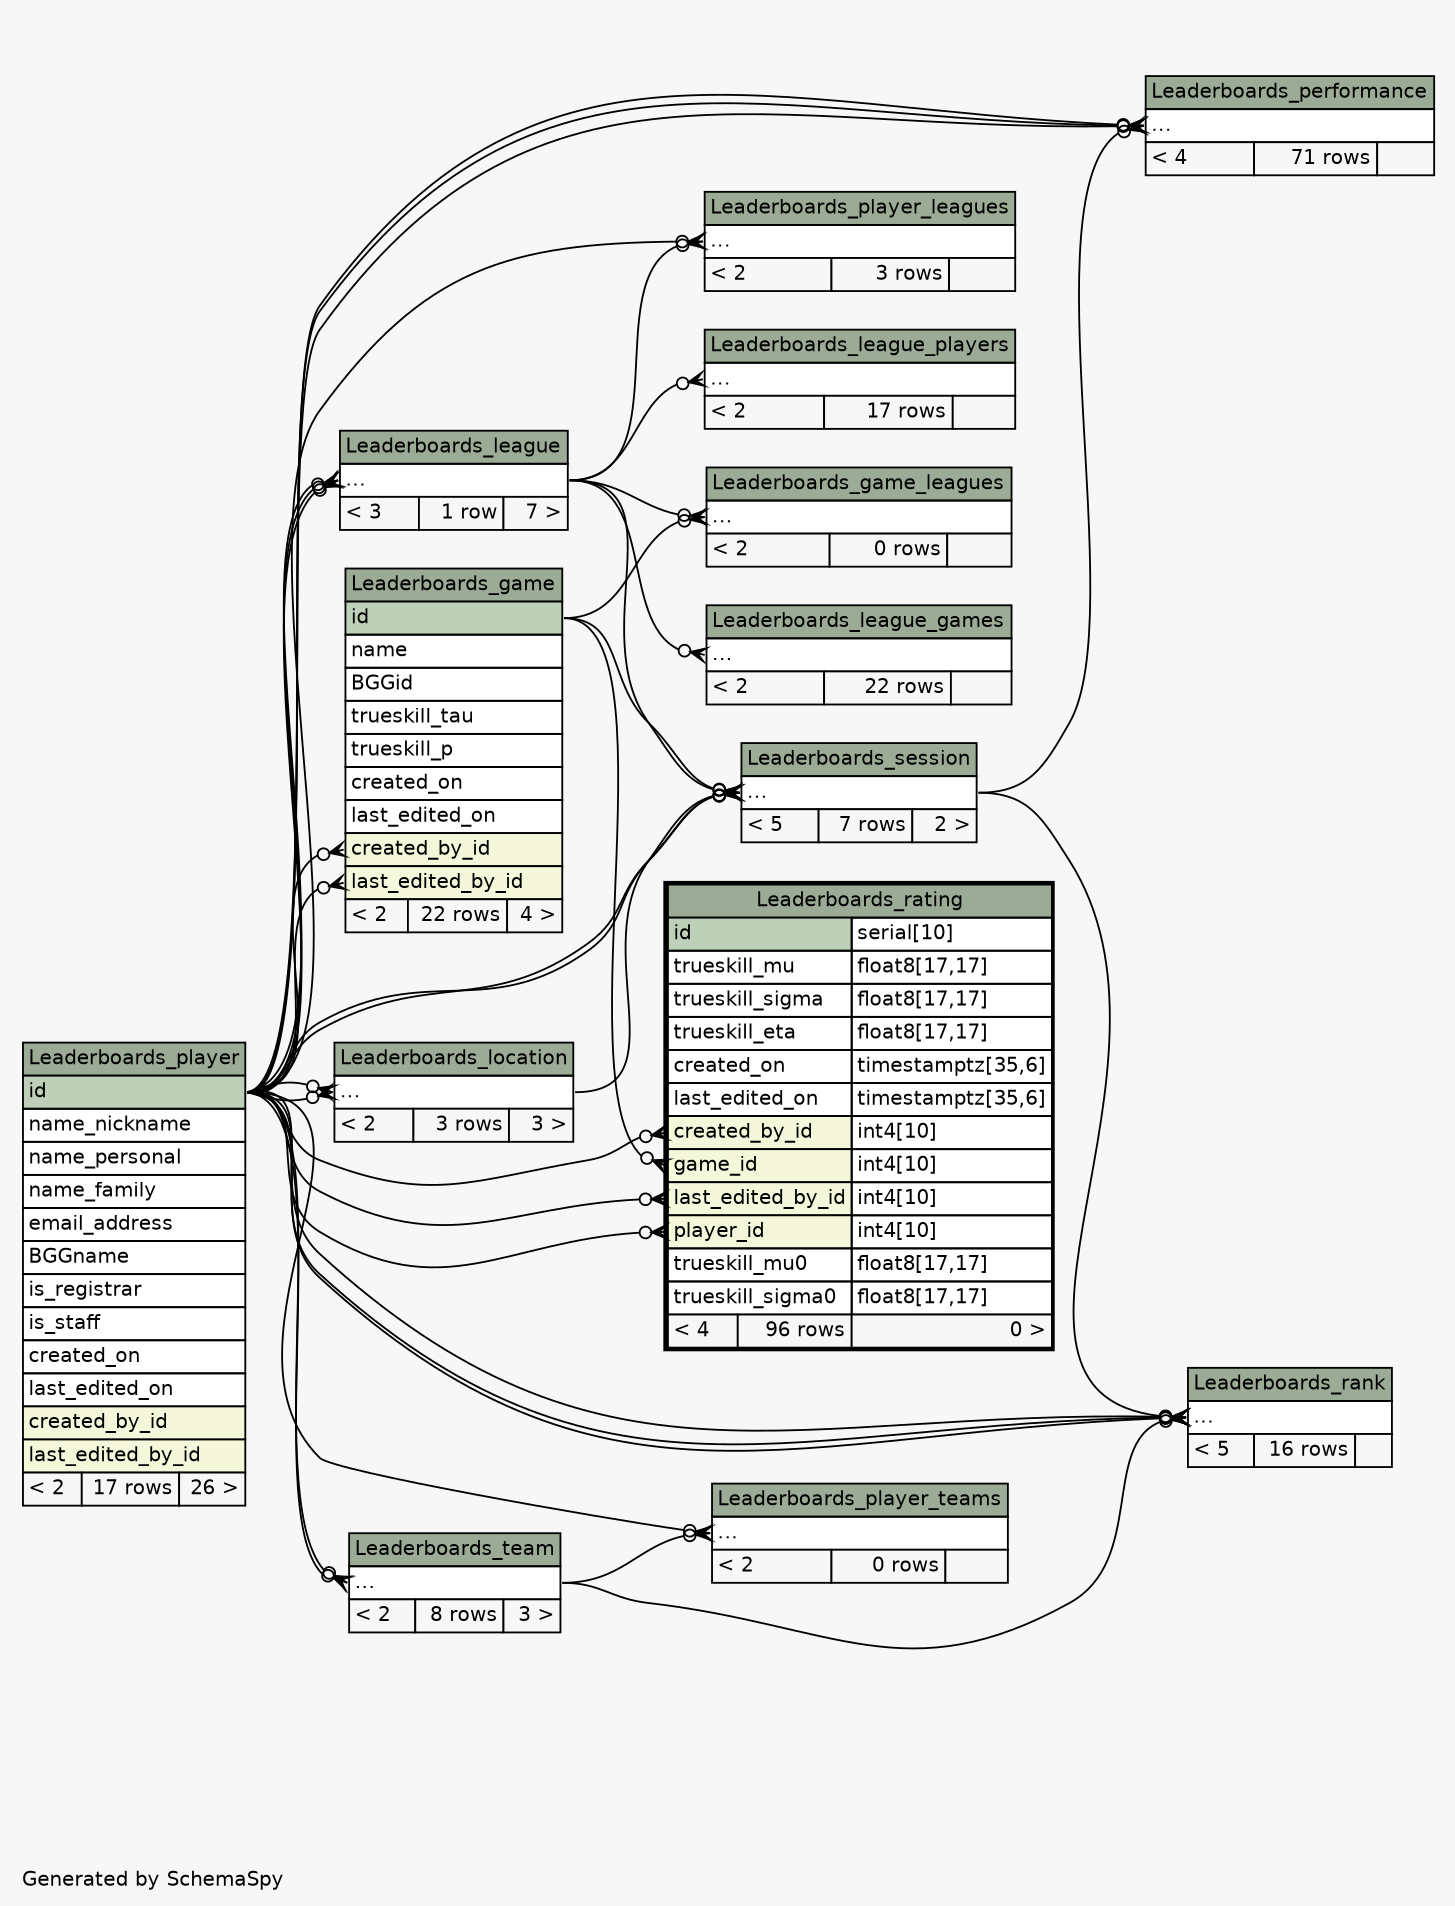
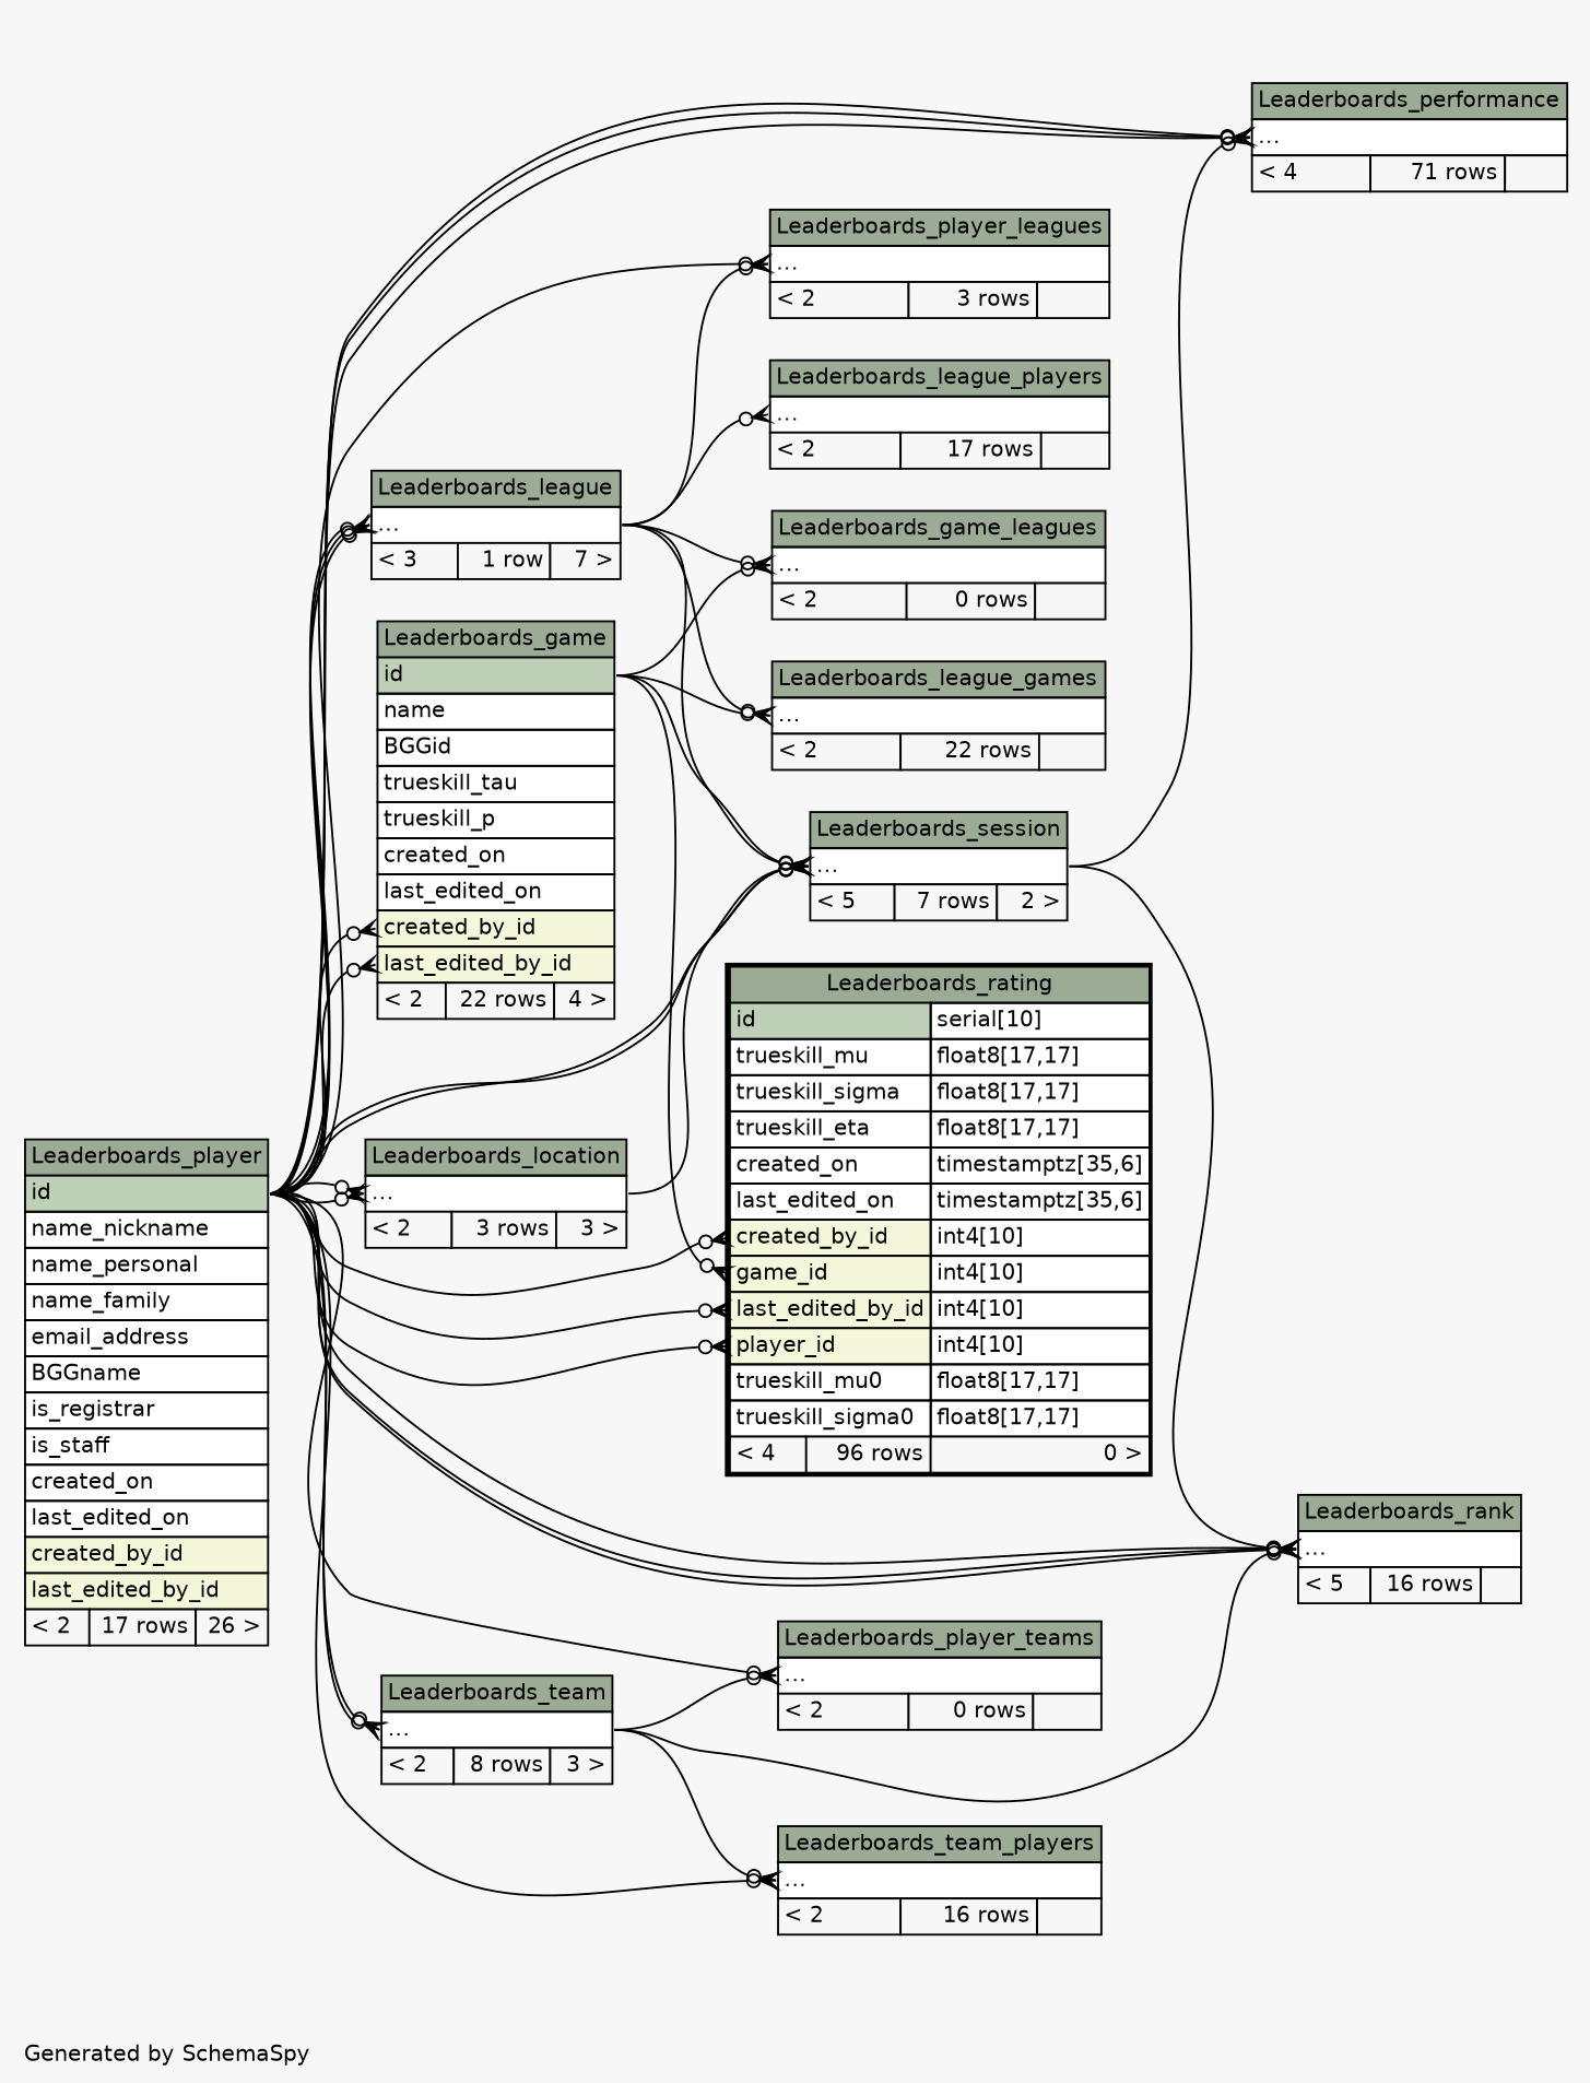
  digraph {
    bgcolor="#f7f7f7"
    fontname=Helvetica
    fontsize=11
    label="\nGenerated by SchemaSpy"
    labeljust=l
    nodesep=0.18
    rankdir=RL
    ranksep=0.46
    node [fontname=Helvetica fontsize=11 shape=plaintext]
    edge [arrowhead=none arrowsize=0.8 arrowtail=crowodot dir=back headport="id:e" tailport="elipses:w"]
    n1 [label=<     <TABLE BORDER="0" CELLBORDER="1" CELLSPACING="0" BGCOLOR="#ffffff">       <TR><TD COLSPAN="3" BGCOLOR="#9bab96" ALIGN="CENTER">Leaderboards_game</TD></TR>       <TR><TD PORT="id" COLSPAN="3" BGCOLOR="#bed1b8" ALIGN="LEFT">id</TD></TR>       <TR><TD PORT="name" COLSPAN="3" ALIGN="LEFT">name</TD></TR>       <TR><TD PORT="BGGid" COLSPAN="3" ALIGN="LEFT">BGGid</TD></TR>       <TR><TD PORT="trueskill_tau" COLSPAN="3" ALIGN="LEFT">trueskill_tau</TD></TR>       <TR><TD PORT="trueskill_p" COLSPAN="3" ALIGN="LEFT">trueskill_p</TD></TR>       <TR><TD PORT="created_on" COLSPAN="3" ALIGN="LEFT">created_on</TD></TR>       <TR><TD PORT="last_edited_on" COLSPAN="3" ALIGN="LEFT">last_edited_on</TD></TR>       <TR><TD PORT="created_by_id" COLSPAN="3" BGCOLOR="#f4f7da" ALIGN="LEFT">created_by_id</TD></TR>       <TR><TD PORT="last_edited_by_id" COLSPAN="3" BGCOLOR="#f4f7da" ALIGN="LEFT">last_edited_by_id</TD></TR>       <TR><TD ALIGN="LEFT" BGCOLOR="#f7f7f7">&lt; 2</TD><TD ALIGN="RIGHT" BGCOLOR="#f7f7f7">22 rows</TD><TD ALIGN="RIGHT" BGCOLOR="#f7f7f7">4 &gt;</TD></TR>     </TABLE>>]
    n2 [label=<     <TABLE BORDER="0" CELLBORDER="1" CELLSPACING="0" BGCOLOR="#ffffff">       <TR><TD COLSPAN="3" BGCOLOR="#9bab96" ALIGN="CENTER">Leaderboards_player</TD></TR>       <TR><TD PORT="id" COLSPAN="3" BGCOLOR="#bed1b8" ALIGN="LEFT">id</TD></TR>       <TR><TD PORT="name_nickname" COLSPAN="3" ALIGN="LEFT">name_nickname</TD></TR>       <TR><TD PORT="name_personal" COLSPAN="3" ALIGN="LEFT">name_personal</TD></TR>       <TR><TD PORT="name_family" COLSPAN="3" ALIGN="LEFT">name_family</TD></TR>       <TR><TD PORT="email_address" COLSPAN="3" ALIGN="LEFT">email_address</TD></TR>       <TR><TD PORT="BGGname" COLSPAN="3" ALIGN="LEFT">BGGname</TD></TR>       <TR><TD PORT="is_registrar" COLSPAN="3" ALIGN="LEFT">is_registrar</TD></TR>       <TR><TD PORT="is_staff" COLSPAN="3" ALIGN="LEFT">is_staff</TD></TR>       <TR><TD PORT="created_on" COLSPAN="3" ALIGN="LEFT">created_on</TD></TR>       <TR><TD PORT="last_edited_on" COLSPAN="3" ALIGN="LEFT">last_edited_on</TD></TR>       <TR><TD PORT="created_by_id" COLSPAN="3" BGCOLOR="#f4f7da" ALIGN="LEFT">created_by_id</TD></TR>       <TR><TD PORT="last_edited_by_id" COLSPAN="3" BGCOLOR="#f4f7da" ALIGN="LEFT">last_edited_by_id</TD></TR>       <TR><TD ALIGN="LEFT" BGCOLOR="#f7f7f7">&lt; 2</TD><TD ALIGN="RIGHT" BGCOLOR="#f7f7f7">17 rows</TD><TD ALIGN="RIGHT" BGCOLOR="#f7f7f7">26 &gt;</TD></TR>     </TABLE>>]
    n3 [label=<     <TABLE BORDER="0" CELLBORDER="1" CELLSPACING="0" BGCOLOR="#ffffff">       <TR><TD COLSPAN="3" BGCOLOR="#9bab96" ALIGN="CENTER">Leaderboards_game_leagues</TD></TR>       <TR><TD PORT="elipses" COLSPAN="3" ALIGN="LEFT">...</TD></TR>       <TR><TD ALIGN="LEFT" BGCOLOR="#f7f7f7">&lt; 2</TD><TD ALIGN="RIGHT" BGCOLOR="#f7f7f7">0 rows</TD><TD ALIGN="RIGHT" BGCOLOR="#f7f7f7">  </TD></TR>     </TABLE>>]
    n4 [label=<     <TABLE BORDER="0" CELLBORDER="1" CELLSPACING="0" BGCOLOR="#ffffff">       <TR><TD COLSPAN="3" BGCOLOR="#9bab96" ALIGN="CENTER">Leaderboards_league</TD></TR>       <TR><TD PORT="elipses" COLSPAN="3" ALIGN="LEFT">...</TD></TR>       <TR><TD ALIGN="LEFT" BGCOLOR="#f7f7f7">&lt; 3</TD><TD ALIGN="RIGHT" BGCOLOR="#f7f7f7">1 row</TD><TD ALIGN="RIGHT" BGCOLOR="#f7f7f7">7 &gt;</TD></TR>     </TABLE>>]
    n5 [label=<     <TABLE BORDER="0" CELLBORDER="1" CELLSPACING="0" BGCOLOR="#ffffff">       <TR><TD COLSPAN="3" BGCOLOR="#9bab96" ALIGN="CENTER">Leaderboards_league_games</TD></TR>       <TR><TD PORT="elipses" COLSPAN="3" ALIGN="LEFT">...</TD></TR>       <TR><TD ALIGN="LEFT" BGCOLOR="#f7f7f7">&lt; 2</TD><TD ALIGN="RIGHT" BGCOLOR="#f7f7f7">22 rows</TD><TD ALIGN="RIGHT" BGCOLOR="#f7f7f7">  </TD></TR>     </TABLE>>]
    n6 [label=<     <TABLE BORDER="0" CELLBORDER="1" CELLSPACING="0" BGCOLOR="#ffffff">       <TR><TD COLSPAN="3" BGCOLOR="#9bab96" ALIGN="CENTER">Leaderboards_league_players</TD></TR>       <TR><TD PORT="elipses" COLSPAN="3" ALIGN="LEFT">...</TD></TR>       <TR><TD ALIGN="LEFT" BGCOLOR="#f7f7f7">&lt; 2</TD><TD ALIGN="RIGHT" BGCOLOR="#f7f7f7">17 rows</TD><TD ALIGN="RIGHT" BGCOLOR="#f7f7f7">  </TD></TR>     </TABLE>>]
    n7 [label=<     <TABLE BORDER="0" CELLBORDER="1" CELLSPACING="0" BGCOLOR="#ffffff">       <TR><TD COLSPAN="3" BGCOLOR="#9bab96" ALIGN="CENTER">Leaderboards_location</TD></TR>       <TR><TD PORT="elipses" COLSPAN="3" ALIGN="LEFT">...</TD></TR>       <TR><TD ALIGN="LEFT" BGCOLOR="#f7f7f7">&lt; 2</TD><TD ALIGN="RIGHT" BGCOLOR="#f7f7f7">3 rows</TD><TD ALIGN="RIGHT" BGCOLOR="#f7f7f7">3 &gt;</TD></TR>     </TABLE>>]
    n8 [label=<     <TABLE BORDER="0" CELLBORDER="1" CELLSPACING="0" BGCOLOR="#ffffff">       <TR><TD COLSPAN="3" BGCOLOR="#9bab96" ALIGN="CENTER">Leaderboards_performance</TD></TR>       <TR><TD PORT="elipses" COLSPAN="3" ALIGN="LEFT">...</TD></TR>       <TR><TD ALIGN="LEFT" BGCOLOR="#f7f7f7">&lt; 4</TD><TD ALIGN="RIGHT" BGCOLOR="#f7f7f7">71 rows</TD><TD ALIGN="RIGHT" BGCOLOR="#f7f7f7">  </TD></TR>     </TABLE>>]
    n9 [label=<     <TABLE BORDER="0" CELLBORDER="1" CELLSPACING="0" BGCOLOR="#ffffff">       <TR><TD COLSPAN="3" BGCOLOR="#9bab96" ALIGN="CENTER">Leaderboards_session</TD></TR>       <TR><TD PORT="elipses" COLSPAN="3" ALIGN="LEFT">...</TD></TR>       <TR><TD ALIGN="LEFT" BGCOLOR="#f7f7f7">&lt; 5</TD><TD ALIGN="RIGHT" BGCOLOR="#f7f7f7">7 rows</TD><TD ALIGN="RIGHT" BGCOLOR="#f7f7f7">2 &gt;</TD></TR>     </TABLE>>]
    n10 [label=<     <TABLE BORDER="0" CELLBORDER="1" CELLSPACING="0" BGCOLOR="#ffffff">       <TR><TD COLSPAN="3" BGCOLOR="#9bab96" ALIGN="CENTER">Leaderboards_player_leagues</TD></TR>       <TR><TD PORT="elipses" COLSPAN="3" ALIGN="LEFT">...</TD></TR>       <TR><TD ALIGN="LEFT" BGCOLOR="#f7f7f7">&lt; 2</TD><TD ALIGN="RIGHT" BGCOLOR="#f7f7f7">3 rows</TD><TD ALIGN="RIGHT" BGCOLOR="#f7f7f7">  </TD></TR>     </TABLE>>]
    n11 [label=<     <TABLE BORDER="0" CELLBORDER="1" CELLSPACING="0" BGCOLOR="#ffffff">       <TR><TD COLSPAN="3" BGCOLOR="#9bab96" ALIGN="CENTER">Leaderboards_player_teams</TD></TR>       <TR><TD PORT="elipses" COLSPAN="3" ALIGN="LEFT">...</TD></TR>       <TR><TD ALIGN="LEFT" BGCOLOR="#f7f7f7">&lt; 2</TD><TD ALIGN="RIGHT" BGCOLOR="#f7f7f7">0 rows</TD><TD ALIGN="RIGHT" BGCOLOR="#f7f7f7">  </TD></TR>     </TABLE>>]
    n12 [label=<     <TABLE BORDER="0" CELLBORDER="1" CELLSPACING="0" BGCOLOR="#ffffff">       <TR><TD COLSPAN="3" BGCOLOR="#9bab96" ALIGN="CENTER">Leaderboards_team</TD></TR>       <TR><TD PORT="elipses" COLSPAN="3" ALIGN="LEFT">...</TD></TR>       <TR><TD ALIGN="LEFT" BGCOLOR="#f7f7f7">&lt; 2</TD><TD ALIGN="RIGHT" BGCOLOR="#f7f7f7">8 rows</TD><TD ALIGN="RIGHT" BGCOLOR="#f7f7f7">3 &gt;</TD></TR>     </TABLE>>]
    n13 [label=<     <TABLE BORDER="0" CELLBORDER="1" CELLSPACING="0" BGCOLOR="#ffffff">       <TR><TD COLSPAN="3" BGCOLOR="#9bab96" ALIGN="CENTER">Leaderboards_rank</TD></TR>       <TR><TD PORT="elipses" COLSPAN="3" ALIGN="LEFT">...</TD></TR>       <TR><TD ALIGN="LEFT" BGCOLOR="#f7f7f7">&lt; 5</TD><TD ALIGN="RIGHT" BGCOLOR="#f7f7f7">16 rows</TD><TD ALIGN="RIGHT" BGCOLOR="#f7f7f7">  </TD></TR>     </TABLE>>]
    n14 [label=<     <TABLE BORDER="2" CELLBORDER="1" CELLSPACING="0" BGCOLOR="#ffffff">       <TR><TD COLSPAN="3" BGCOLOR="#9bab96" ALIGN="CENTER">Leaderboards_rating</TD></TR>       <TR><TD PORT="id" COLSPAN="2" BGCOLOR="#bed1b8" ALIGN="LEFT">id</TD><TD PORT="id.type" ALIGN="LEFT">serial[10]</TD></TR>       <TR><TD PORT="trueskill_mu" COLSPAN="2" ALIGN="LEFT">trueskill_mu</TD><TD PORT="trueskill_mu.type" ALIGN="LEFT">float8[17,17]</TD></TR>       <TR><TD PORT="trueskill_sigma" COLSPAN="2" ALIGN="LEFT">trueskill_sigma</TD><TD PORT="trueskill_sigma.type" ALIGN="LEFT">float8[17,17]</TD></TR>       <TR><TD PORT="trueskill_eta" COLSPAN="2" ALIGN="LEFT">trueskill_eta</TD><TD PORT="trueskill_eta.type" ALIGN="LEFT">float8[17,17]</TD></TR>       <TR><TD PORT="created_on" COLSPAN="2" ALIGN="LEFT">created_on</TD><TD PORT="created_on.type" ALIGN="LEFT">timestamptz[35,6]</TD></TR>       <TR><TD PORT="last_edited_on" COLSPAN="2" ALIGN="LEFT">last_edited_on</TD><TD PORT="last_edited_on.type" ALIGN="LEFT">timestamptz[35,6]</TD></TR>       <TR><TD PORT="created_by_id" COLSPAN="2" BGCOLOR="#f4f7da" ALIGN="LEFT">created_by_id</TD><TD PORT="created_by_id.type" ALIGN="LEFT">int4[10]</TD></TR>       <TR><TD PORT="game_id" COLSPAN="2" BGCOLOR="#f4f7da" ALIGN="LEFT">game_id</TD><TD PORT="game_id.type" ALIGN="LEFT">int4[10]</TD></TR>       <TR><TD PORT="last_edited_by_id" COLSPAN="2" BGCOLOR="#f4f7da" ALIGN="LEFT">last_edited_by_id</TD><TD PORT="last_edited_by_id.type" ALIGN="LEFT">int4[10]</TD></TR>       <TR><TD PORT="player_id" COLSPAN="2" BGCOLOR="#f4f7da" ALIGN="LEFT">player_id</TD><TD PORT="player_id.type" ALIGN="LEFT">int4[10]</TD></TR>       <TR><TD PORT="trueskill_mu0" COLSPAN="2" ALIGN="LEFT">trueskill_mu0</TD><TD PORT="trueskill_mu0.type" ALIGN="LEFT">float8[17,17]</TD></TR>       <TR><TD PORT="trueskill_sigma0" COLSPAN="2" ALIGN="LEFT">trueskill_sigma0</TD><TD PORT="trueskill_sigma0.type" ALIGN="LEFT">float8[17,17]</TD></TR>       <TR><TD ALIGN="LEFT" BGCOLOR="#f7f7f7">&lt; 4</TD><TD ALIGN="RIGHT" BGCOLOR="#f7f7f7">96 rows</TD><TD ALIGN="RIGHT" BGCOLOR="#f7f7f7">0 &gt;</TD></TR>     </TABLE>>]
+   n15 [label=<     <TABLE BORDER="0" CELLBORDER="1" CELLSPACING="0" BGCOLOR="#ffffff">       <TR><TD COLSPAN="3" BGCOLOR="#9bab96" ALIGN="CENTER">Leaderboards_team_players</TD></TR>       <TR><TD PORT="elipses" COLSPAN="3" ALIGN="LEFT">...</TD></TR>       <TR><TD ALIGN="LEFT" BGCOLOR="#f7f7f7">&lt; 2</TD><TD ALIGN="RIGHT" BGCOLOR="#f7f7f7">16 rows</TD><TD ALIGN="RIGHT" BGCOLOR="#f7f7f7">  </TD></TR>     </TABLE>>]
    n1 -> n2 [tailport="created_by_id:w"]
    n1 -> n2 [tailport="last_edited_by_id:w"]
    n3 -> n1
    n3 -> n4 [headport="elipses:e"]
    n4 -> n2
    n4 -> n2
    n4 -> n2
+   n5 -> n1
    n5 -> n4 [headport="elipses:e"]
    n6 -> n4 [headport="elipses:e"]
    n7 -> n2
    n7 -> n2
    n8 -> n2
    n8 -> n2
    n8 -> n2
    n8 -> n9 [headport="elipses:e"]
    n9 -> n1
    n9 -> n2
    n9 -> n2
    n9 -> n4 [headport="elipses:e"]
    n9 -> n7 [headport="elipses:e"]
    n10 -> n2
    n10 -> n4 [headport="elipses:e"]
    n11 -> n2
    n11 -> n12 [headport="elipses:e"]
    n12 -> n2
    n12 -> n2
    n13 -> n2
    n13 -> n2
    n13 -> n2
    n13 -> n9 [headport="elipses:e"]
    n13 -> n12 [headport="elipses:e"]
    n14 -> n1 [tailport="game_id:w"]
    n14 -> n2 [tailport="created_by_id:w"]
    n14 -> n2 [tailport="last_edited_by_id:w"]
    n14 -> n2 [tailport="player_id:w"]
+   n15 -> n2
+   n15 -> n12 [headport="elipses:e"]
  }
